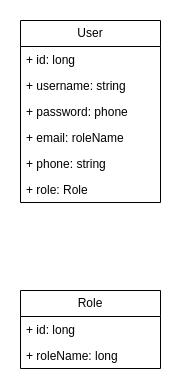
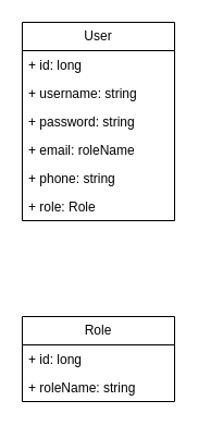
  <mxCell id="0" />
  <mxCell id="1" parent="0" />
  <mxCell id="2" value="User" style="swimlane;fontStyle=0;childLayout=stackLayout;horizontal=1;startSize=26;fillColor=none;horizontalStack=0;resizeParent=1;resizeParentMax=0;resizeLast=0;collapsible=1;marginBottom=0;whiteSpace=wrap;html=1;" vertex="1" parent="1"><mxGeometry x="20" y="20" width="140" height="182" as="geometry" /></mxCell>
  <mxCell id="3" value="+ id: long" style="text;strokeColor=none;fillColor=none;align=left;verticalAlign=top;spacingLeft=4;spacingRight=4;overflow=hidden;rotatable=0;points=[[0,0.5],[1,0.5]];portConstraint=eastwest;whiteSpace=wrap;html=1;" vertex="1" parent="2"><mxGeometry y="26" width="140" height="26" as="geometry" /></mxCell>
  <mxCell id="4" value="+ username: string" style="text;strokeColor=none;fillColor=none;align=left;verticalAlign=top;spacingLeft=4;spacingRight=4;overflow=hidden;rotatable=0;points=[[0,0.5],[1,0.5]];portConstraint=eastwest;whiteSpace=wrap;html=1;" vertex="1" parent="2"><mxGeometry y="52" width="140" height="26" as="geometry" /></mxCell>
- <mxCell id="5" value="+ password: phone" style="text;strokeColor=none;fillColor=none;align=left;verticalAlign=top;spacingLeft=4;spacingRight=4;overflow=hidden;rotatable=0;points=[[0,0.5],[1,0.5]];portConstraint=eastwest;whiteSpace=wrap;html=1;" vertex="1" parent="2"><mxGeometry y="78" width="140" height="26" as="geometry" /></mxCell>
+ <mxCell id="5" value="+ password: string" style="text;strokeColor=none;fillColor=none;align=left;verticalAlign=top;spacingLeft=4;spacingRight=4;overflow=hidden;rotatable=0;points=[[0,0.5],[1,0.5]];portConstraint=eastwest;whiteSpace=wrap;html=1;" vertex="1" parent="2"><mxGeometry y="78" width="140" height="26" as="geometry" /></mxCell>
  <mxCell id="6" value="+ email: roleName" style="text;strokeColor=none;fillColor=none;align=left;verticalAlign=top;spacingLeft=4;spacingRight=4;overflow=hidden;rotatable=0;points=[[0,0.5],[1,0.5]];portConstraint=eastwest;whiteSpace=wrap;html=1;" vertex="1" parent="2"><mxGeometry y="104" width="140" height="26" as="geometry" /></mxCell>
  <mxCell id="7" value="+ phone: string" style="text;strokeColor=none;fillColor=none;align=left;verticalAlign=top;spacingLeft=4;spacingRight=4;overflow=hidden;rotatable=0;points=[[0,0.5],[1,0.5]];portConstraint=eastwest;whiteSpace=wrap;html=1;" vertex="1" parent="2"><mxGeometry y="130" width="140" height="26" as="geometry" /></mxCell>
  <mxCell id="8" value="+ role: Role" style="text;strokeColor=none;fillColor=none;align=left;verticalAlign=top;spacingLeft=4;spacingRight=4;overflow=hidden;rotatable=0;points=[[0,0.5],[1,0.5]];portConstraint=eastwest;whiteSpace=wrap;html=1;" vertex="1" parent="2"><mxGeometry y="156" width="140" height="26" as="geometry" /></mxCell>
  <mxCell id="9" value="Role" style="swimlane;fontStyle=0;childLayout=stackLayout;horizontal=1;startSize=26;fillColor=none;horizontalStack=0;resizeParent=1;resizeParentMax=0;resizeLast=0;collapsible=1;marginBottom=0;whiteSpace=wrap;html=1;" vertex="1" parent="1"><mxGeometry x="20" y="290" width="140" height="78" as="geometry" /></mxCell>
  <mxCell id="10" value="+ id: long" style="text;strokeColor=none;fillColor=none;align=left;verticalAlign=top;spacingLeft=4;spacingRight=4;overflow=hidden;rotatable=0;points=[[0,0.5],[1,0.5]];portConstraint=eastwest;whiteSpace=wrap;html=1;" vertex="1" parent="9"><mxGeometry y="26" width="140" height="26" as="geometry" /></mxCell>
- <mxCell id="11" value="+ roleName: long" style="text;strokeColor=none;fillColor=none;align=left;verticalAlign=top;spacingLeft=4;spacingRight=4;overflow=hidden;rotatable=0;points=[[0,0.5],[1,0.5]];portConstraint=eastwest;whiteSpace=wrap;html=1;" vertex="1" parent="9"><mxGeometry y="52" width="140" height="26" as="geometry" /></mxCell>
+ <mxCell id="11" value="+ roleName: string" style="text;strokeColor=none;fillColor=none;align=left;verticalAlign=top;spacingLeft=4;spacingRight=4;overflow=hidden;rotatable=0;points=[[0,0.5],[1,0.5]];portConstraint=eastwest;whiteSpace=wrap;html=1;" vertex="1" parent="9"><mxGeometry y="52" width="140" height="26" as="geometry" /></mxCell>
